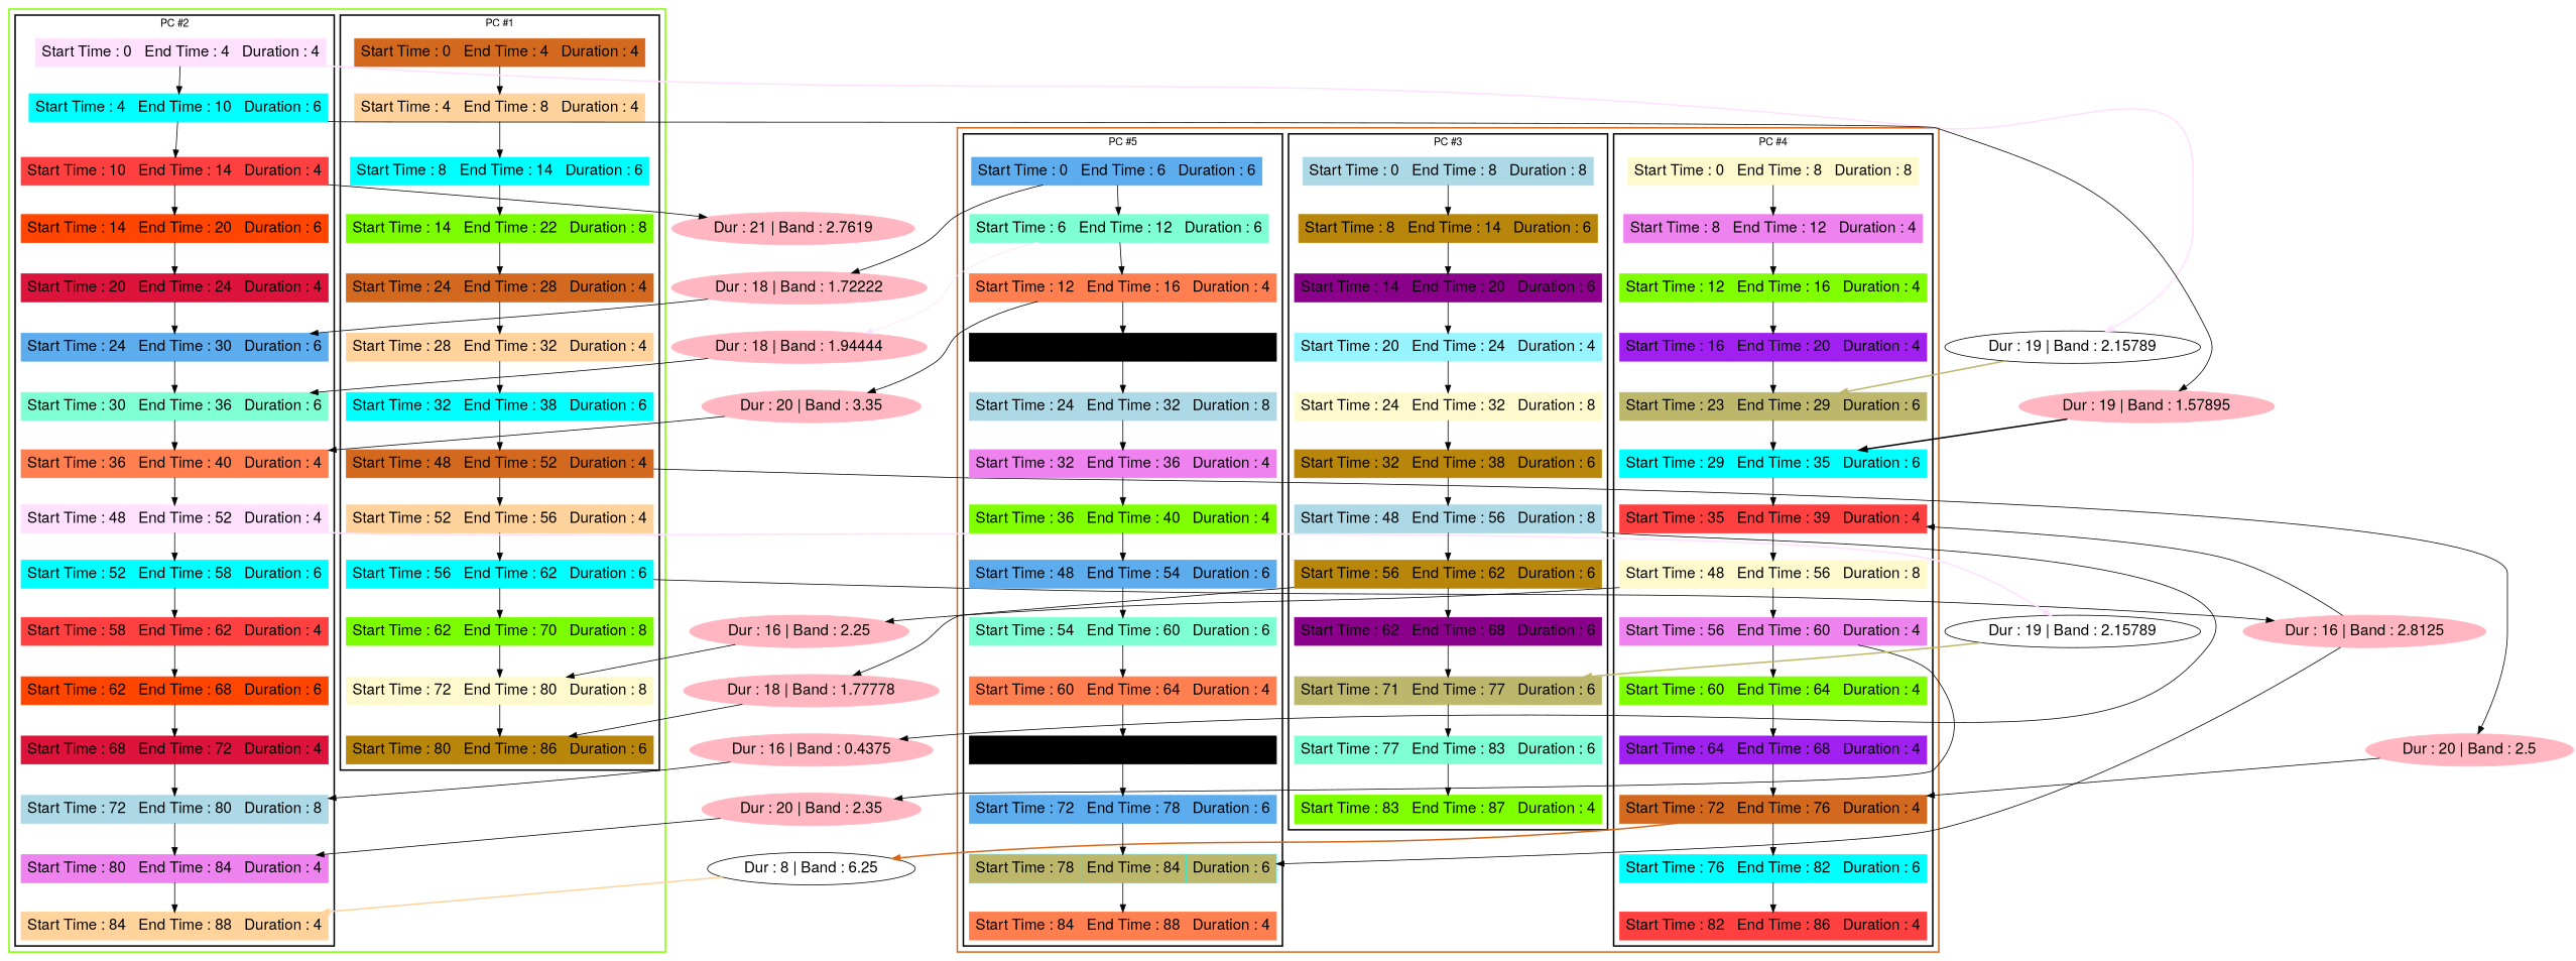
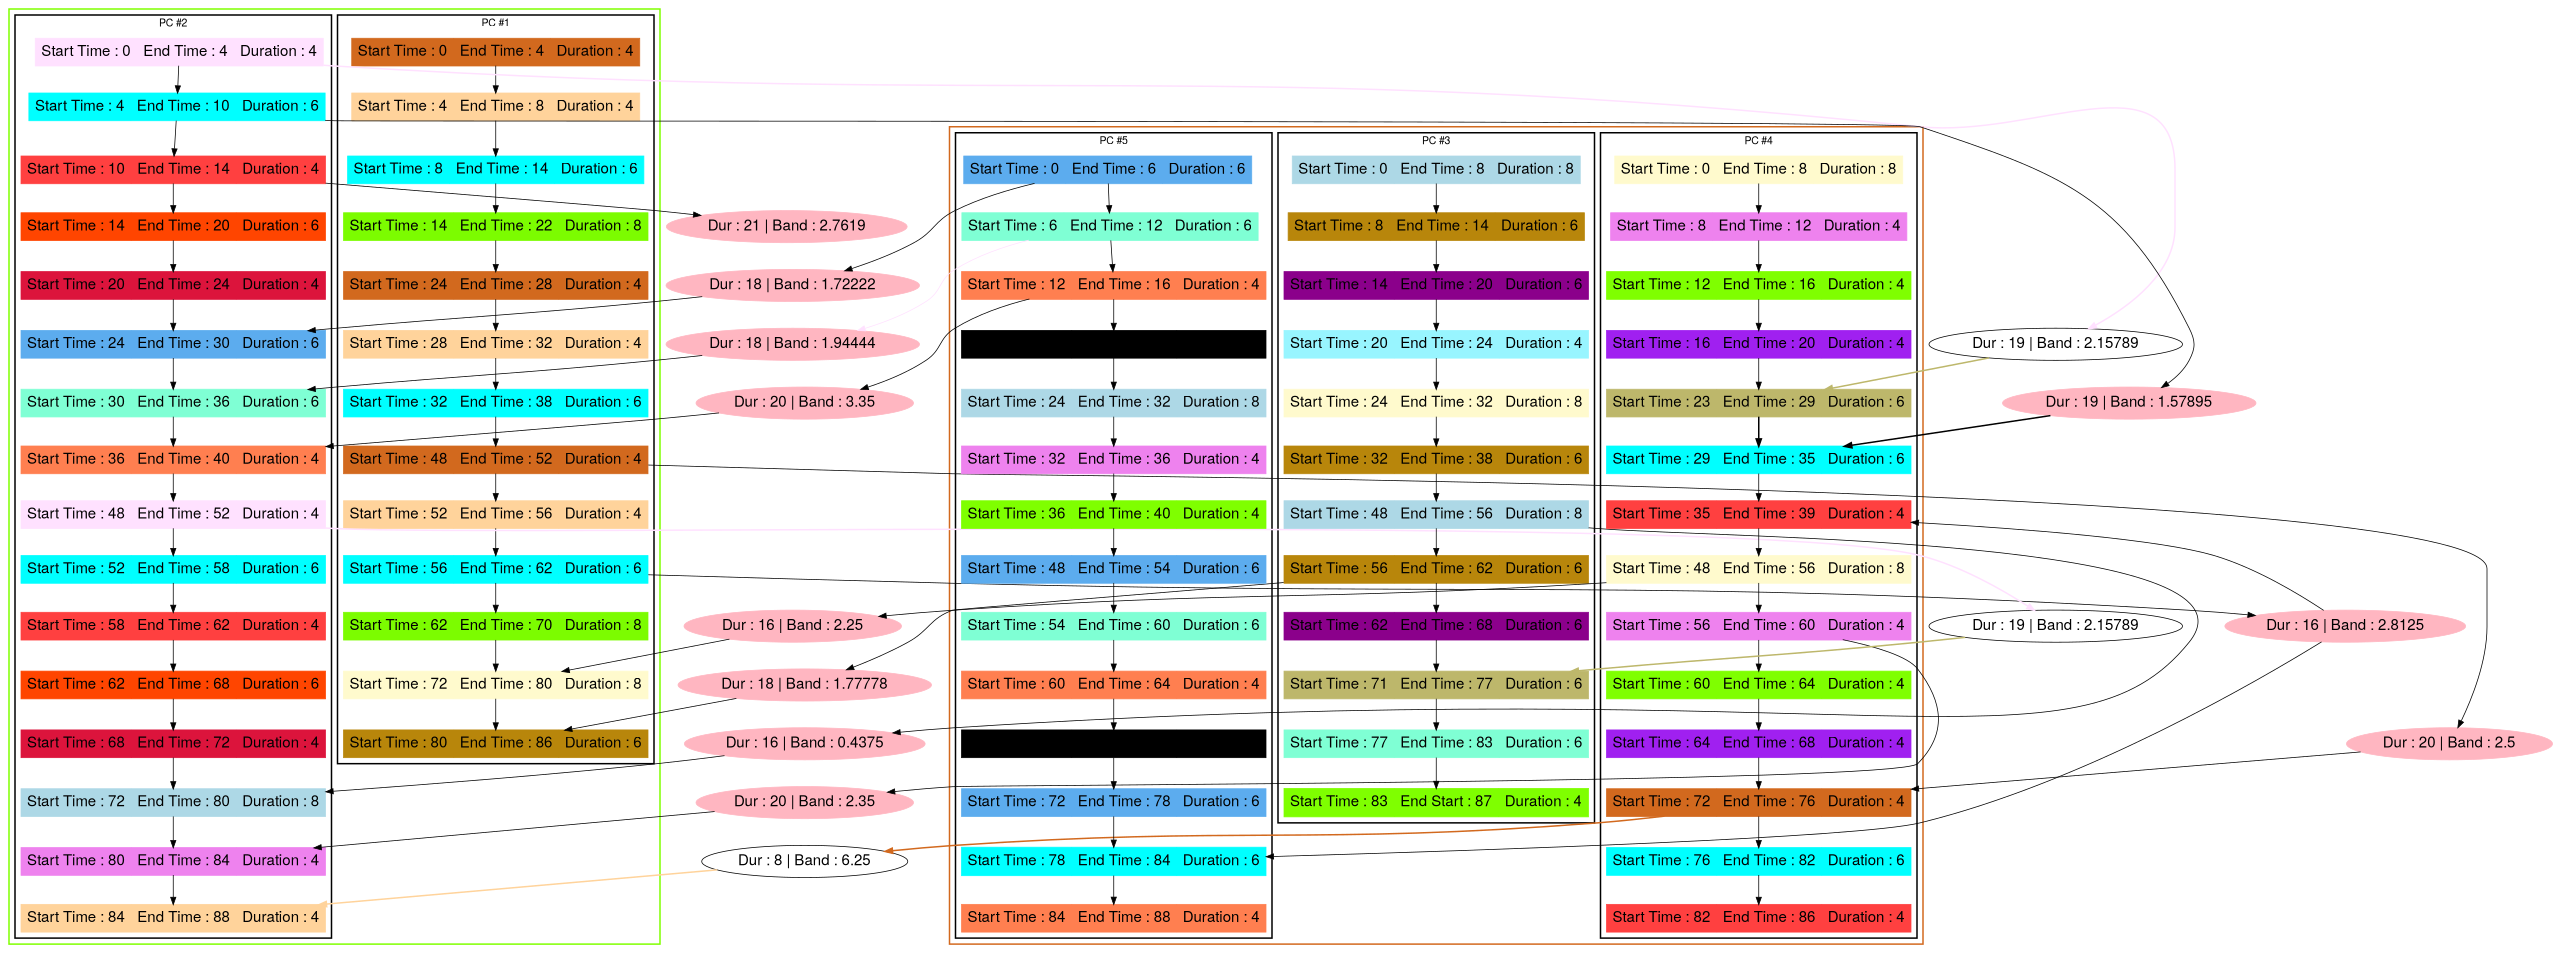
  digraph {
    fontname="Helvetica,Arial,sans-serif"
    rankdir=TB
    node [color=lightpink fontname="Helvetica,Arial,sans-serif" fontsize=20 shape=record style=filled]
    edge [fontname="Helvetica,Arial,sans-serif"]
    n1 [color=chocolate label="Start Time : 0 | End Time : 4 | Duration : 4"]
    n2 [color=burlywood1 label="Start Time : 4 | End Time : 8 | Duration : 4"]
    n3 [color=cyan label="Start Time : 8 | End Time : 14 | Duration : 6"]
    n4 [color=lawngreen label="Start Time : 14 | End Time : 22 | Duration : 8"]
    n5 [color=chocolate label="Start Time : 24 | End Time : 28 | Duration : 4"]
    n6 [color=burlywood1 label="Start Time : 28 | End Time : 32 | Duration : 4"]
    n7 [color=cyan label="Start Time : 32 | End Time : 38 | Duration : 6"]
    n8 [color=chocolate label="Start Time : 48 | End Time : 52 | Duration : 4"]
    n9 [color=burlywood1 label="Start Time : 52 | End Time : 56 | Duration : 4"]
    n10 [color=cyan label="Start Time : 56 | End Time : 62 | Duration : 6"]
    n11 [color=lawngreen label="Start Time : 62 | End Time : 70 | Duration : 8"]
    n12 [color=lemonchiffon label="Start Time : 72 | End Time : 80 | Duration : 8"]
    n13 [color=darkgoldenrod label="Start Time : 80 | End Time : 86 | Duration : 6"]
    n14 [color=thistle1 label="Start Time : 0 | End Time : 4 | Duration : 4"]
    n15 [color=aqua label="Start Time : 4 | End Time : 10 | Duration : 6"]
    n16 [color=brown1 label="Start Time : 10 | End Time : 14 | Duration : 4"]
    n17 [color=orangered1 label="Start Time : 14 | End Time : 20 | Duration : 6"]
    n18 [color=crimson label="Start Time : 20 | End Time : 24 | Duration : 4"]
    n19 [color=steelblue2 label="Start Time : 24 | End Time : 30 | Duration : 6"]
    n20 [color=aquamarine label="Start Time : 30 | End Time : 36 | Duration : 6"]
    n21 [color=coral label="Start Time : 36 | End Time : 40 | Duration : 4"]
    n22 [color=thistle1 label="Start Time : 48 | End Time : 52 | Duration : 4"]
    n23 [color=aqua label="Start Time : 52 | End Time : 58 | Duration : 6"]
    n24 [color=brown1 label="Start Time : 58 | End Time : 62 | Duration : 4"]
    n25 [color=orangered1 label="Start Time : 62 | End Time : 68 | Duration : 6"]
    n26 [color=crimson label="Start Time : 68 | End Time : 72 | Duration : 4"]
    n27 [color=lightblue label="Start Time : 72 | End Time : 80 | Duration : 8"]
    n28 [color=violet label="Start Time : 80 | End Time : 84 | Duration : 4"]
    n29 [color=burlywood1 label="Start Time : 84 | End Time : 88 | Duration : 4"]
    n30 [color=lightblue label="Start Time : 0 | End Time : 8 | Duration : 8"]
    n31 [color=darkgoldenrod label="Start Time : 8 | End Time : 14 | Duration : 6"]
    n32 [color=darkmagenta label="Start Time : 14 | End Time : 20 | Duration : 6"]
    n33 [color=cadetblue1 label="Start Time : 20 | End Time : 24 | Duration : 4"]
    n34 [color=lemonchiffon label="Start Time : 24 | End Time : 32 | Duration : 8"]
    n35 [color=darkgoldenrod label="Start Time : 32 | End Time : 38 | Duration : 6"]
    n36 [color=lightblue label="Start Time : 48 | End Time : 56 | Duration : 8"]
    n37 [color=darkgoldenrod label="Start Time : 56 | End Time : 62 | Duration : 6"]
    n38 [color=darkmagenta label="Start Time : 62 | End Time : 68 | Duration : 6"]
    n39 [color=darkkhaki label="Start Time : 71 | End Time : 77 | Duration : 6"]
    n40 [color=aquamarine label="Start Time : 77 | End Time : 83 | Duration : 6"]
-   n41 [color=chartreuse label="Start Time : 83 | End Time : 87 | Duration : 4"]
+   n41 [color=chartreuse label="Start Time : 83 | End Start : 87 | Duration : 4"]
    n42 [color=lemonchiffon label="Start Time : 0 | End Time : 8 | Duration : 8"]
    n43 [color=violet label="Start Time : 8 | End Time : 12 | Duration : 4"]
    n44 [color=chartreuse label="Start Time : 12 | End Time : 16 | Duration : 4"]
    n45 [color=x11purple label="Start Time : 16 | End Time : 20 | Duration : 4"]
    n46 [color=darkkhaki label="Start Time : 23 | End Time : 29 | Duration : 6"]
    n47 [color=aqua label="Start Time : 29 | End Time : 35 | Duration : 6"]
    n48 [color=brown1 label="Start Time : 35 | End Time : 39 | Duration : 4"]
    n49 [color=lemonchiffon label="Start Time : 48 | End Time : 56 | Duration : 8"]
    n50 [color=violet label="Start Time : 56 | End Time : 60 | Duration : 4"]
    n51 [color=chartreuse label="Start Time : 60 | End Time : 64 | Duration : 4"]
    n52 [color=x11purple label="Start Time : 64 | End Time : 68 | Duration : 4"]
    n53 [color=chocolate label="Start Time : 72 | End Time : 76 | Duration : 4"]
    n54 [color=aqua label="Start Time : 76 | End Time : 82 | Duration : 6"]
    n55 [color=brown1 label="Start Time : 82 | End Time : 86 | Duration : 4"]
    n56 [color=steelblue2 label="Start Time : 0 | End Time : 6 | Duration : 6"]
    n57 [color=aquamarine label="Start Time : 6 | End Time : 12 | Duration : 6"]
    n58 [color=coral label="Start Time : 12 | End Time : 16 | Duration : 4"]
    n59 [color=cornflower label="Start Time : 16 | End Time : 20 | Duration : 4"]
    n60 [color=lightblue label="Start Time : 24 | End Time : 32 | Duration : 8"]
    n61 [color=violet label="Start Time : 32 | End Time : 36 | Duration : 4"]
    n62 [color=chartreuse label="Start Time : 36 | End Time : 40 | Duration : 4"]
    n63 [color=steelblue2 label="Start Time : 48 | End Time : 54 | Duration : 6"]
    n64 [color=aquamarine label="Start Time : 54 | End Time : 60 | Duration : 6"]
    n65 [color=coral label="Start Time : 60 | End Time : 64 | Duration : 4"]
    n66 [color=cornflower label="Start Time : 64 | End Time : 68 | Duration : 4"]
    n67 [color=steelblue2 label="Start Time : 72 | End Time : 78 | Duration : 6"]
-   n68 [color=cyan label="Start Time : 78 | End Time : 84 | Duration : 6" fillcolor=darkkhaki]
+   n68 [color=cyan label="Start Time : 78 | End Time : 84 | Duration : 6"]
    n69 [color=coral label="Start Time : 84 | End Time : 88 | Duration : 4"]
    n70 [label="Dur : 20 | Band : 2.5" shape=ellipse]
    n71 [label="Dur : 16 | Band : 2.8125" shape=ellipse]
    n72 [label="Dur : 19 | Band : 2.15789" shape=ellipse color="" style=""]
    n73 [label="Dur : 19 | Band : 1.57895" shape=ellipse]
    n74 [label="Dur : 21 | Band : 2.7619" shape=ellipse]
    n75 [label="Dur : 19 | Band : 2.15789" shape=ellipse color="" style=""]
    n76 [label="Dur : 16 | Band : 0.4375" shape=ellipse]
    n77 [label="Dur : 18 | Band : 1.77778" shape=ellipse]
    n78 [label="Dur : 16 | Band : 2.25" shape=ellipse]
    n79 [label="Dur : 20 | Band : 2.35" shape=ellipse]
    n80 [label="Dur : 8 | Band : 6.25" shape=ellipse color="" style=""]
    n81 [label="Dur : 18 | Band : 1.72222" shape=ellipse]
    n82 [label="Dur : 18 | Band : 1.94444" shape=ellipse]
    n83 [label="Dur : 20 | Band : 3.35" shape=ellipse]
    subgraph cluster_1 {
      color=chartreuse
      style=bold
      subgraph cluster_2 {
        color=black
        label="PC #1"
        style=bold
        n1
        n2
        n3
        n4
        n5
        n6
        n7
        n8
        n9
        n10
        n11
        n12
        n13
      }
      subgraph cluster_3 {
        color=black
        label="PC #2"
        style=bold
        n14
        n15
        n16
        n17
        n18
        n19
        n20
        n21
        n22
        n23
        n24
        n25
        n26
        n27
        n28
        n29
      }
    }
    subgraph cluster_4 {
      color=chocolate
      style=bold
      subgraph cluster_5 {
        color=black
        label="PC #3"
        style=bold
        n30
        n31
        n32
        n33
        n34
        n35
        n36
        n37
        n38
        n39
        n40
        n41
      }
      subgraph cluster_6 {
        color=black
        label="PC #4"
        style=bold
        n42
        n43
        n44
        n45
        n46
        n47
        n48
        n49
        n50
        n51
        n52
        n53
        n54
        n55
      }
      subgraph cluster_7 {
        color=black
        label="PC #5"
        style=bold
        n56
        n57
        n58
        n59
        n60
        n61
        n62
        n63
        n64
        n65
        n66
        n67
        n68
        n69
      }
    }
    n1 -> n2
    n2 -> n3
    n3 -> n4
    n4 -> n5
    n5 -> n6
    n6 -> n7
    n7 -> n8
    n8 -> n9
    n8 -> n70
    n9 -> n10
    n10 -> n11
    n10 -> n71
    n11 -> n12
    n12 -> n13
    n14 -> n15
    n14 -> n72 [color=thistle1 style=bold]
    n15 -> n16
    n15 -> n73
    n16 -> n17
    n16 -> n74
    n17 -> n18
    n18 -> n19
    n19 -> n20
    n20 -> n21
    n21 -> n22
    n22 -> n23
    n22 -> n75 [color=thistle1 style=bold]
    n23 -> n24
    n24 -> n25
    n25 -> n26
    n26 -> n27
    n27 -> n28
    n28 -> n29
    n30 -> n31
    n31 -> n32
    n32 -> n33
    n33 -> n34
    n34 -> n35
    n35 -> n36
    n36 -> n37
    n36 -> n76
    n37 -> n38
    n37 -> n77
    n38 -> n39
    n39 -> n40
    n40 -> n41
    n42 -> n43
    n43 -> n44
    n44 -> n45
    n45 -> n46
-   n46 -> n47
+   n46 -> n47 [style=bold]
    n47 -> n48
    n48 -> n49
    n49 -> n50
    n49 -> n78
    n50 -> n51
    n50 -> n79
    n51 -> n52
    n52 -> n53
    n53 -> n54
    n53 -> n80 [color=chocolate style=bold]
    n54 -> n55
    n56 -> n57
    n56 -> n81
    n57 -> n58
    n57 -> n82 [color=thistle1]
    n58 -> n59
    n58 -> n83
    n59 -> n60
    n60 -> n61
    n61 -> n62
    n62 -> n63
    n63 -> n64
    n64 -> n65
    n65 -> n66
    n66 -> n67
    n67 -> n68
    n68 -> n69
    n70 -> n53
    n71 -> n48
    n71 -> n68
    n72 -> n46 [color=darkkhaki style=bold]
    n73 -> n47 [style=bold]
    n75 -> n39 [color=darkkhaki style=bold]
    n76 -> n27
    n77 -> n13
    n78 -> n12
    n79 -> n28
    n80 -> n29 [color=burlywood1 style=bold]
    n81 -> n19
    n82 -> n20
    n83 -> n21
  }
